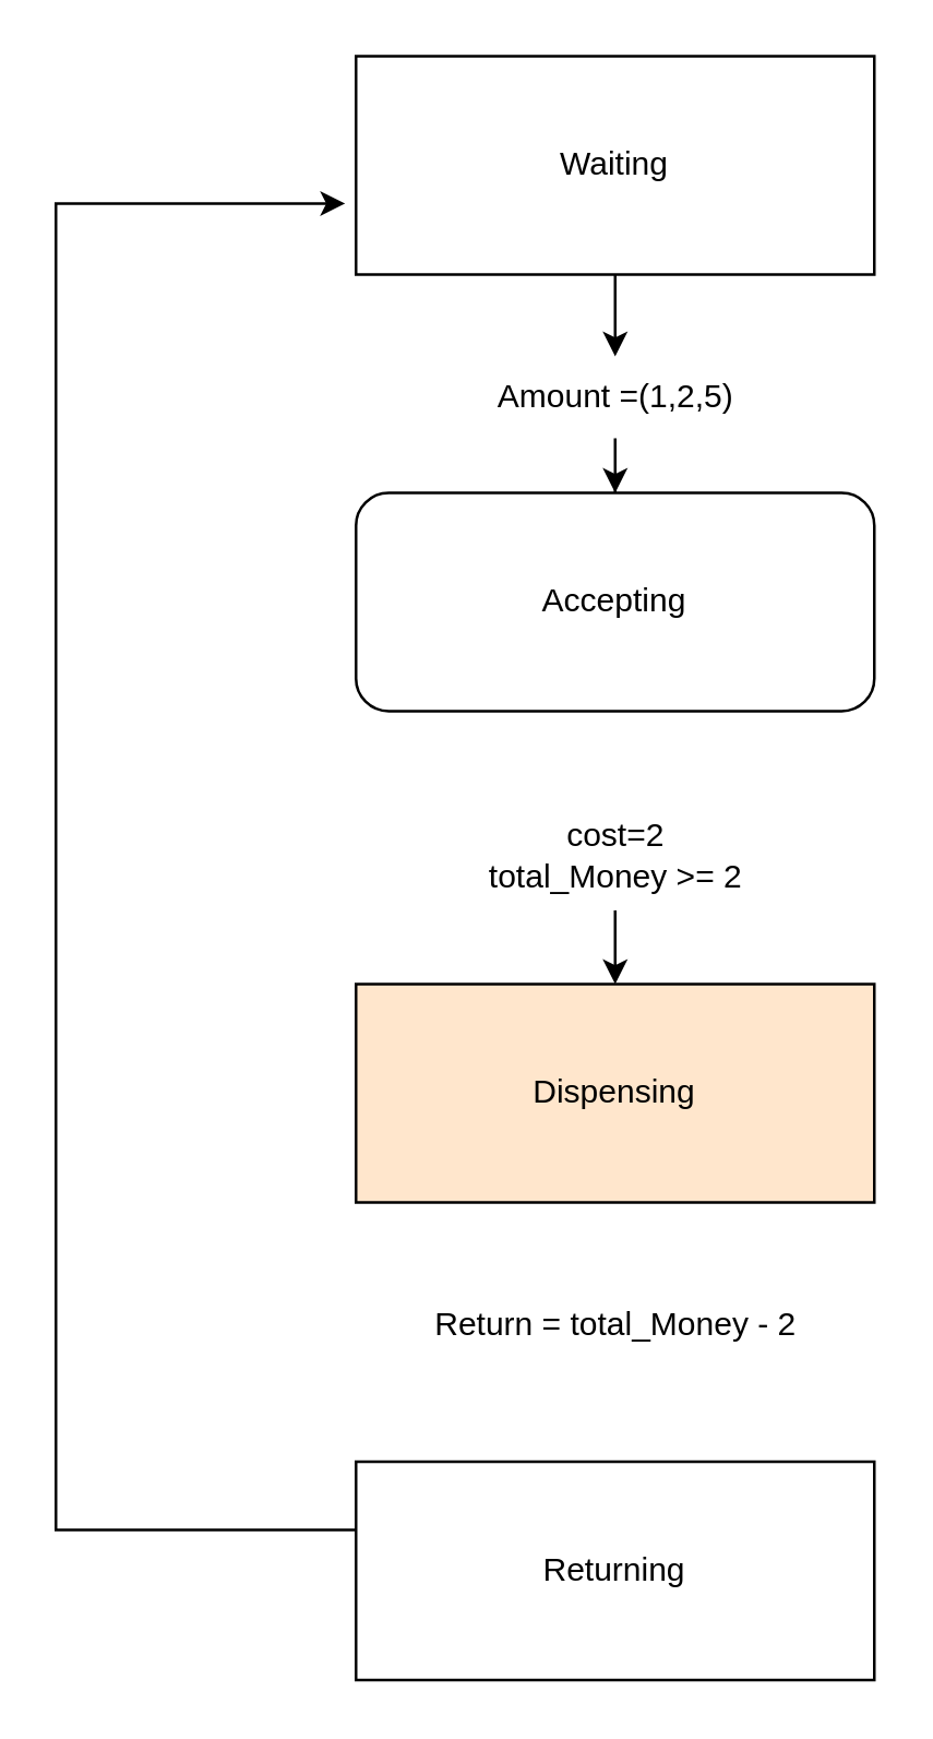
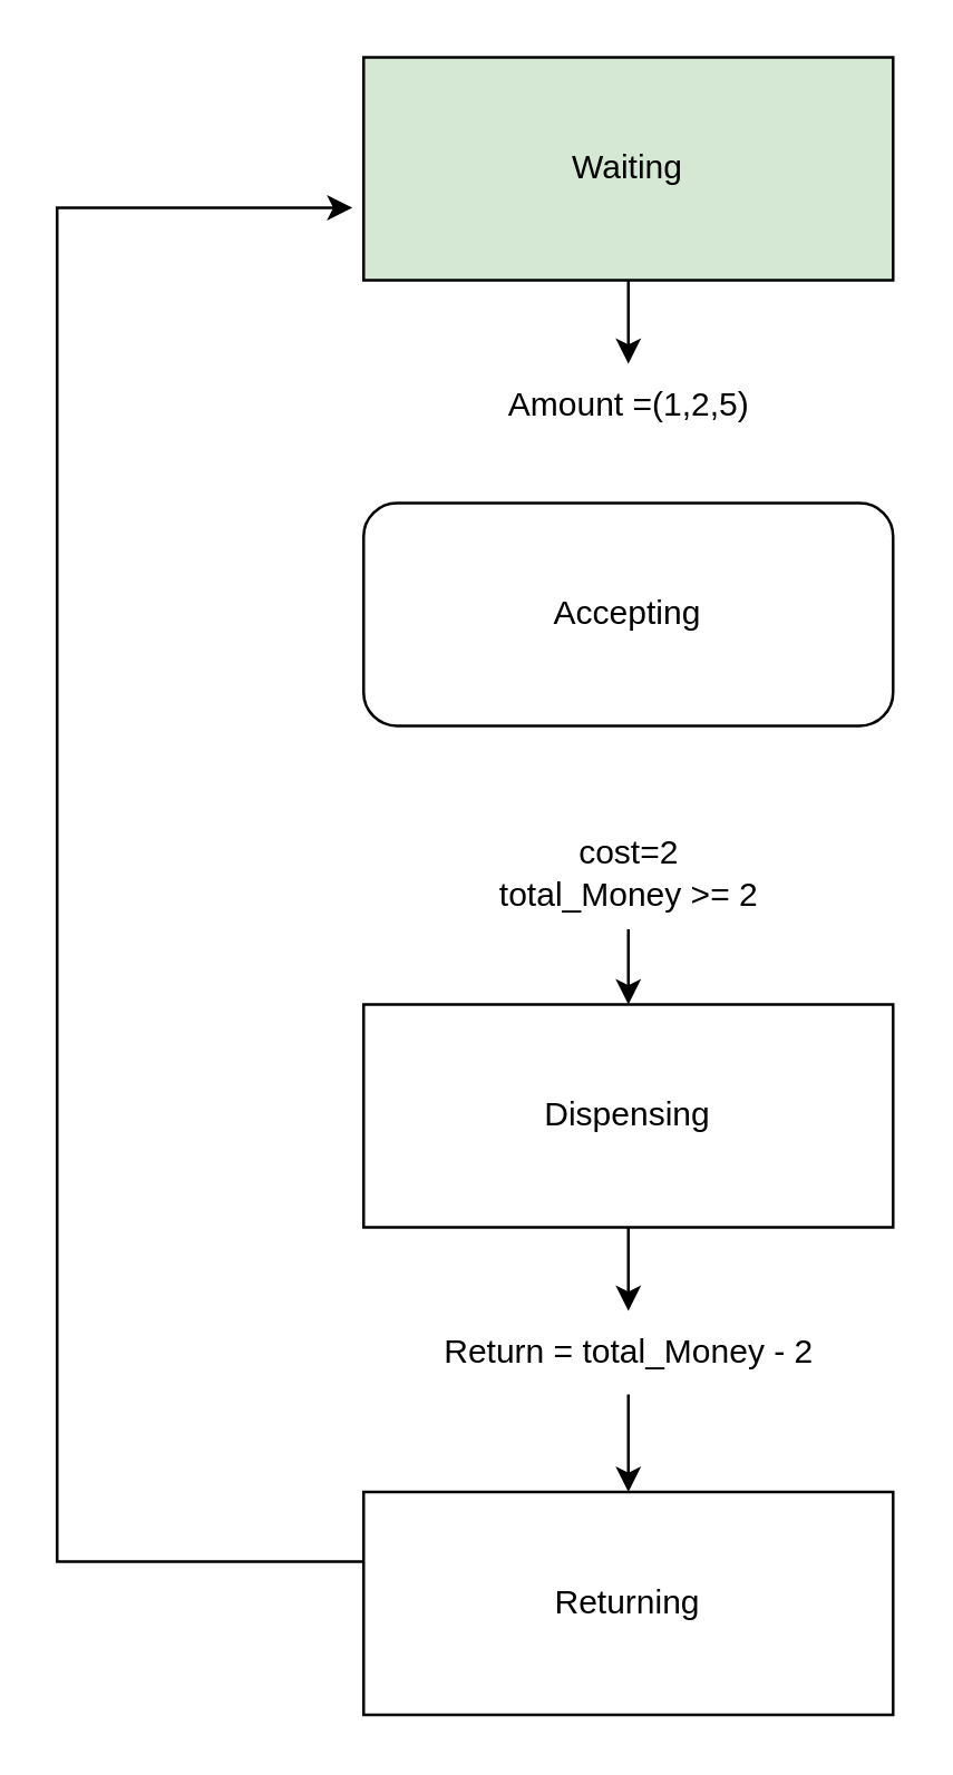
  <mxCell id="0" />
  <mxCell id="1" parent="0" />
- <mxCell id="2" style="edgeStyle=orthogonalEdgeStyle;rounded=0;orthogonalLoop=1;jettySize=auto;html=1;" edge="1" parent="1" source="11" target="7"><mxGeometry relative="1" as="geometry" /></mxCell>
- <mxCell id="3" value="Waiting" style="rounded=0;whiteSpace=wrap;html=1;" vertex="1" parent="1"><mxGeometry x="130" y="20" width="190" height="80" as="geometry" /></mxCell>
+ <mxCell id="3" value="Waiting" style="rounded=0;whiteSpace=wrap;html=1;fillColor=#d5e8d4;" vertex="1" parent="1"><mxGeometry x="130" y="20" width="190" height="80" as="geometry" /></mxCell>
  <mxCell id="4" style="edgeStyle=orthogonalEdgeStyle;rounded=0;orthogonalLoop=1;jettySize=auto;html=1;entryX=-0.021;entryY=0.675;entryDx=0;entryDy=0;entryPerimeter=0;" edge="1" parent="1" source="5" target="3"><mxGeometry relative="1" as="geometry"><mxPoint x="-20" y="80" as="targetPoint" /><Array as="points"><mxPoint x="20" y="560" /><mxPoint x="20" y="74" /></Array></mxGeometry></mxCell>
  <mxCell id="5" value="Returning" style="rounded=0;whiteSpace=wrap;html=1;" vertex="1" parent="1"><mxGeometry x="130" y="535" width="190" height="80" as="geometry" /></mxCell>
  <mxCell id="6" style="edgeStyle=orthogonalEdgeStyle;rounded=0;orthogonalLoop=1;jettySize=auto;html=1;" edge="1" parent="1" source="12" target="9"><mxGeometry relative="1" as="geometry" /></mxCell>
  <mxCell id="7" value="Accepting" style="whiteSpace=wrap;html=1;rounded=1;" vertex="1" parent="1"><mxGeometry x="130" y="180" width="190" height="80" as="geometry" /></mxCell>
- <mxCell id="9" value="Dispensing" style="rounded=0;whiteSpace=wrap;html=1;fillColor=#ffe6cc;" vertex="1" parent="1"><mxGeometry x="130" y="360" width="190" height="80" as="geometry" /></mxCell>
+ <mxCell id="8" style="edgeStyle=orthogonalEdgeStyle;rounded=0;orthogonalLoop=1;jettySize=auto;html=1;entryX=0.5;entryY=0;entryDx=0;entryDy=0;" edge="1" parent="1" source="14" target="5"><mxGeometry relative="1" as="geometry" /></mxCell>
+ <mxCell id="9" value="Dispensing" style="rounded=0;whiteSpace=wrap;html=1;" vertex="1" parent="1"><mxGeometry x="130" y="360" width="190" height="80" as="geometry" /></mxCell>
  <mxCell id="10" value="" style="edgeStyle=orthogonalEdgeStyle;rounded=0;orthogonalLoop=1;jettySize=auto;html=1;" edge="1" parent="1" source="3" target="11"><mxGeometry relative="1" as="geometry"><mxPoint x="225" y="100" as="sourcePoint" /><mxPoint x="225" y="180" as="targetPoint" /></mxGeometry></mxCell>
  <mxCell id="11" value="Amount =(1,2,5)" style="text;html=1;align=center;verticalAlign=middle;resizable=0;points=[];autosize=1;strokeColor=none;fillColor=none;" vertex="1" parent="1"><mxGeometry x="170" y="130" width="110" height="30" as="geometry" /></mxCell>
  <mxCell id="12" value="cost=2&lt;br&gt;total_Money &amp;gt;= 2" style="text;html=1;align=center;verticalAlign=middle;resizable=0;points=[];autosize=1;strokeColor=none;fillColor=none;" vertex="1" parent="1"><mxGeometry x="165" y="293" width="120" height="40" as="geometry" /></mxCell>
+ <mxCell id="13" value="" style="edgeStyle=orthogonalEdgeStyle;rounded=0;orthogonalLoop=1;jettySize=auto;html=1;entryX=0.5;entryY=0;entryDx=0;entryDy=0;" edge="1" parent="1" source="9" target="14"><mxGeometry relative="1" as="geometry"><mxPoint x="225" y="440" as="sourcePoint" /><mxPoint x="225" y="520" as="targetPoint" /></mxGeometry></mxCell>
  <mxCell id="14" value="Return = total_Money - 2" style="text;html=1;align=center;verticalAlign=middle;resizable=0;points=[];autosize=1;strokeColor=none;fillColor=none;" vertex="1" parent="1"><mxGeometry x="145" y="470" width="160" height="30" as="geometry" /></mxCell>
